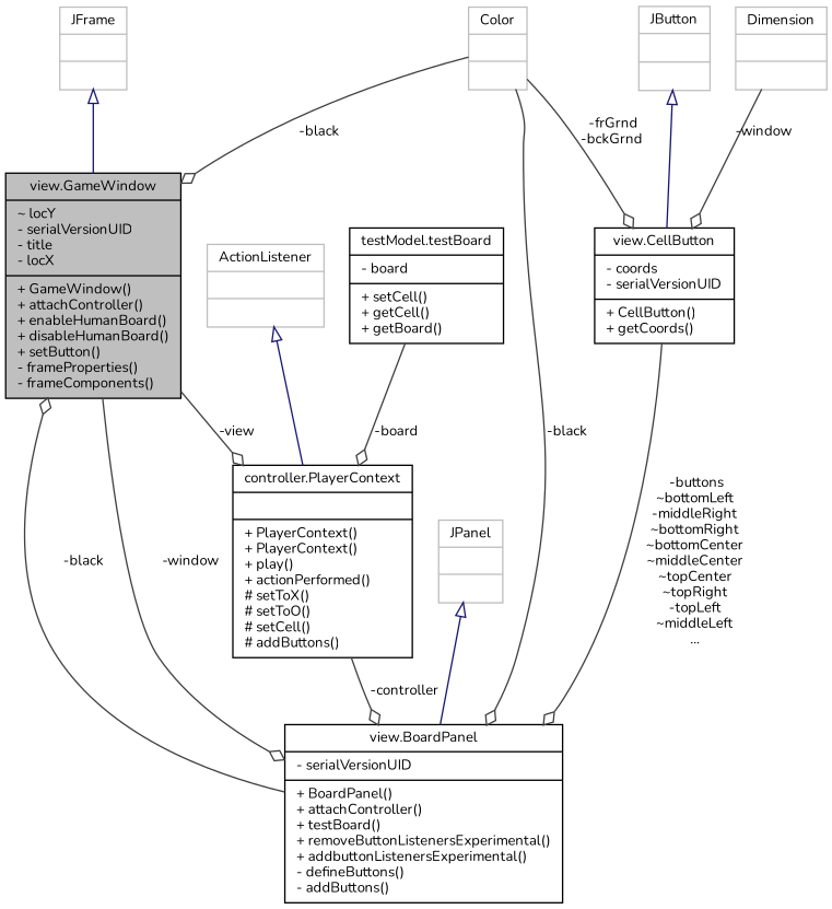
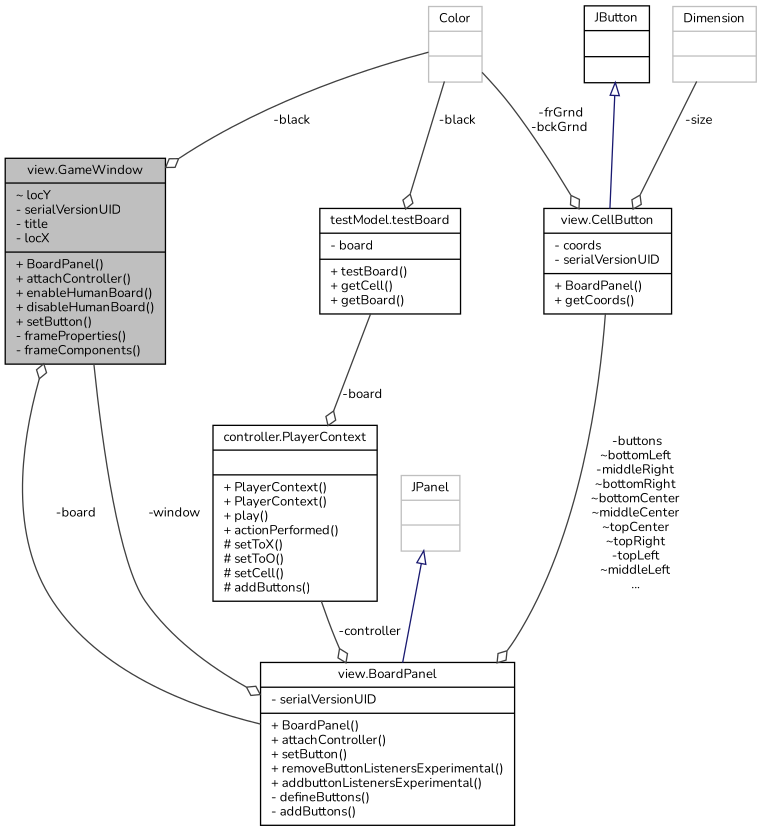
  digraph {
    fontname=Nunito
    node [color=grey75 fillcolor=white fontname=Nunito fontsize=10 shape=record style=filled]
    edge [arrowhead=odiamond color=grey25 fontname=Nunito fontsize=10 labelfontname=Helvetica labelfontsize=10 style=solid]
-   n1 [color=black fillcolor=grey75 fontcolor=black height=0.2 label="{view.GameWindow\n|~ locY\l- serialVersionUID\l- title\l- locX\l|+ GameWindow()\l+ attachController()\l+ enableHumanBoard()\l+ disableHumanBoard()\l+ setButton()\l- frameProperties()\l- frameComponents()\l}" width=0.4]
-   n2 [color=black height=0.2 label="{view.BoardPanel\n|- serialVersionUID\l|+ BoardPanel()\l+ attachController()\l+ testBoard()\l+ removeButtonListenersExperimental()\l+ addbuttonListenersExperimental()\l- defineButtons()\l- addButtons()\l}" width=0.4]
+   n1 [color=black fillcolor=grey75 fontcolor=black height=0.2 label="{view.GameWindow\n|~ locY\l- serialVersionUID\l- title\l- locX\l|+ BoardPanel()\l+ attachController()\l+ enableHumanBoard()\l+ disableHumanBoard()\l+ setButton()\l- frameProperties()\l- frameComponents()\l}" width=0.4]
+   n2 [color=black height=0.2 label="{view.BoardPanel\n|- serialVersionUID\l|+ BoardPanel()\l+ attachController()\l+ setButton()\l+ removeButtonListenersExperimental()\l+ addbuttonListenersExperimental()\l- defineButtons()\l- addButtons()\l}" width=0.4]
    n3 [color=black height=0.2 label="{controller.PlayerContext\n||+ PlayerContext()\l+ PlayerContext()\l+ play()\l+ actionPerformed()\l# setToX()\l# setToO()\l# setCell()\l# addButtons()\l}" width=0.4]
-   n4 [height=0.2 label="{JFrame\n||}" width=0.4]
    n5 [height=0.2 label="{JPanel\n||}" width=0.4]
-   n6 [color=black height=0.2 label="{view.CellButton\n|- coords\l- serialVersionUID\l|+ CellButton()\l+ getCoords()\l}" width=0.4]
-   n7 [height=0.2 label="{JButton\n||}" width=0.4]
+   n6 [color=black height=0.2 label="{view.CellButton\n|- coords\l- serialVersionUID\l|+ BoardPanel()\l+ getCoords()\l}" width=0.4]
+   n7 [color=black height=0.2 label="{JButton\n||}" width=0.4]
    n8 [height=0.2 label="{Color\n||}" width=0.4]
    n9 [height=0.2 label="{Dimension\n||}" width=0.4]
-   n10 [height=0.2 label="{ActionListener\n||}" width=0.4]
-   n11 [color=black height=0.2 label="{testModel.testBoard\n|- board\l|+ setCell()\l+ getCell()\l+ getBoard()\l}" width=0.4]
+   n11 [color=black height=0.2 label="{testModel.testBoard\n|- board\l|+ testBoard()\l+ getCell()\l+ getBoard()\l}" width=0.4]
    n1 -> n2 [label=" -window"]
-   n1 -> n3 [label=" -view"]
-   n2 -> n1 [label=" -black"]
+   n2 -> n1 [label=" -board"]
    n3 -> n2 [label=" -controller"]
-   n4 -> n1 [arrowtail=onormal color=midnightblue dir=back arrowhead=""]
    n5 -> n2 [arrowtail=onormal color=midnightblue dir=back arrowhead=""]
    n6 -> n2 [label=" -buttons\n~bottomLeft\n-middleRight\n~bottomRight\n~bottomCenter\n~middleCenter\n~topCenter\n~topRight\n-topLeft\n~middleLeft\n..."]
    n7 -> n6 [arrowtail=onormal color=midnightblue dir=back arrowhead=""]
    n8 -> n1 [label=" -black"]
-   n8 -> n2 [label=" -black"]
+   n8 -> n11 [label=" -black"]
    n8 -> n6 [label=" -frGrnd\n-bckGrnd"]
-   n9 -> n6 [label=" -window"]
-   n10 -> n3 [arrowtail=onormal color=midnightblue dir=back arrowhead=""]
+   n9 -> n6 [label=" -size"]
    n11 -> n3 [label=" -board"]
  }
